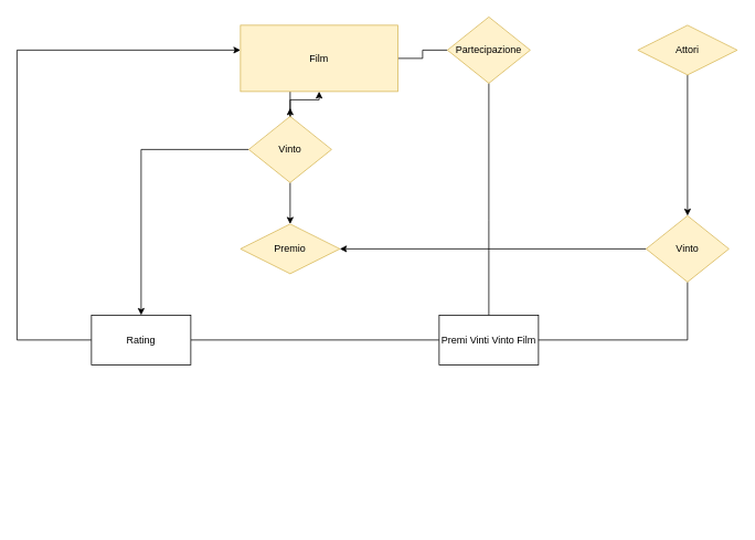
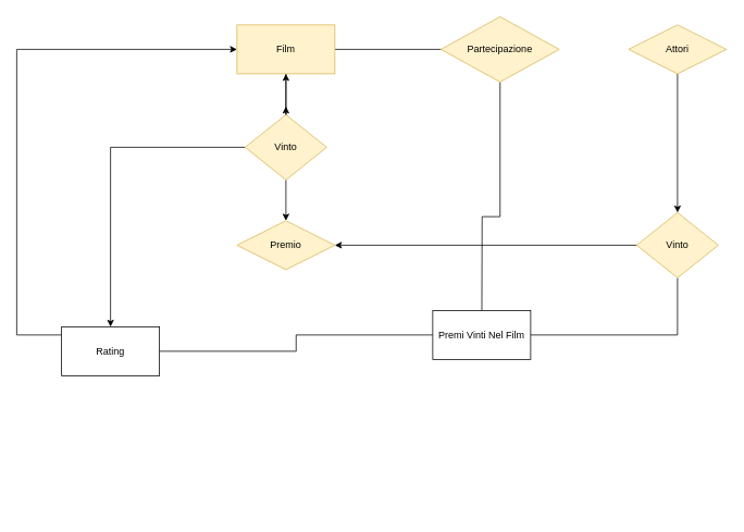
  <mxCell id="0" />
  <mxCell id="1" parent="0" />
  <mxCell id="2" style="edgeStyle=orthogonalEdgeStyle;rounded=0;orthogonalLoop=1;jettySize=auto;html=1;endArrow=none;endFill=0;" edge="1" parent="1" source="4" target="6"><mxGeometry relative="1" as="geometry"><mxPoint x="500" y="60" as="targetPoint" /></mxGeometry></mxCell>
  <mxCell id="3" style="edgeStyle=orthogonalEdgeStyle;rounded=0;orthogonalLoop=1;jettySize=auto;html=1;" edge="1" parent="1" source="4"><mxGeometry relative="1" as="geometry"><mxPoint x="350" y="130" as="targetPoint" /><Array as="points"><mxPoint x="350" y="160" /><mxPoint x="350" y="160" /></Array></mxGeometry></mxCell>
- <mxCell id="4" value="&lt;font style=&quot;font-size: 12px;&quot;&gt;Film&lt;/font&gt;" style="rounded=0;whiteSpace=wrap;html=1;fillColor=#fff2cc;strokeColor=#d6b656;" vertex="1" parent="1"><mxGeometry x="290" y="30" width="190" height="80" as="geometry" /></mxCell>
+ <mxCell id="4" value="&lt;font style=&quot;font-size: 12px;&quot;&gt;Film&lt;/font&gt;" style="rounded=0;whiteSpace=wrap;html=1;fillColor=#fff2cc;strokeColor=#d6b656;" vertex="1" parent="1"><mxGeometry x="290" y="30" width="120" height="60" as="geometry" /></mxCell>
  <mxCell id="5" style="edgeStyle=orthogonalEdgeStyle;rounded=0;orthogonalLoop=1;jettySize=auto;html=1;" edge="1" parent="1" source="6"><mxGeometry relative="1" as="geometry"><mxPoint x="590" y="430" as="targetPoint" /></mxGeometry></mxCell>
- <mxCell id="6" value="Partecipazione" style="rhombus;whiteSpace=wrap;html=1;fillColor=#fff2cc;strokeColor=#d6b656;" vertex="1" parent="1"><mxGeometry x="540" y="20" width="100" height="80" as="geometry" /></mxCell>
+ <mxCell id="6" value="Partecipazione" style="rhombus;whiteSpace=wrap;html=1;fillColor=#fff2cc;strokeColor=#d6b656;" vertex="1" parent="1"><mxGeometry x="540" y="20" width="145" height="80" as="geometry" /></mxCell>
  <mxCell id="7" style="edgeStyle=orthogonalEdgeStyle;rounded=0;orthogonalLoop=1;jettySize=auto;html=1;" edge="1" parent="1" source="8" target="17"><mxGeometry relative="1" as="geometry"><mxPoint x="830" y="250" as="targetPoint" /></mxGeometry></mxCell>
  <mxCell id="8" value="Attori" style="rhombus;whiteSpace=wrap;html=1;fillColor=#fff2cc;strokeColor=#d6b656;" vertex="1" parent="1"><mxGeometry x="770" y="30" width="120" height="60" as="geometry" /></mxCell>
  <mxCell id="9" value="Premio" style="rhombus;whiteSpace=wrap;html=1;fillColor=#fff2cc;strokeColor=#d6b656;" vertex="1" parent="1"><mxGeometry x="290" y="270" width="120" height="60" as="geometry" /></mxCell>
  <mxCell id="10" style="edgeStyle=orthogonalEdgeStyle;rounded=0;orthogonalLoop=1;jettySize=auto;html=1;strokeColor=none;" edge="1" parent="1"><mxGeometry relative="1" as="geometry"><mxPoint x="340" y="630" as="targetPoint" /><mxPoint x="500" y="510" as="sourcePoint" /></mxGeometry></mxCell>
  <mxCell id="11" style="edgeStyle=orthogonalEdgeStyle;rounded=0;orthogonalLoop=1;jettySize=auto;html=1;" edge="1" parent="1" source="14" target="9"><mxGeometry relative="1" as="geometry" /></mxCell>
  <mxCell id="12" value="" style="edgeStyle=orthogonalEdgeStyle;rounded=0;orthogonalLoop=1;jettySize=auto;html=1;" edge="1" parent="1" source="14" target="4"><mxGeometry relative="1" as="geometry" /></mxCell>
  <mxCell id="13" style="edgeStyle=orthogonalEdgeStyle;rounded=0;orthogonalLoop=1;jettySize=auto;html=1;" edge="1" parent="1" source="14" target="21"><mxGeometry relative="1" as="geometry" /></mxCell>
  <mxCell id="14" value="Vinto" style="rhombus;whiteSpace=wrap;html=1;fillColor=#fff2cc;strokeColor=#d6b656;" vertex="1" parent="1"><mxGeometry x="300" y="140" width="100" height="80" as="geometry" /></mxCell>
  <mxCell id="15" style="edgeStyle=orthogonalEdgeStyle;rounded=0;orthogonalLoop=1;jettySize=auto;html=1;" edge="1" parent="1" source="17" target="9"><mxGeometry relative="1" as="geometry" /></mxCell>
  <mxCell id="16" style="edgeStyle=orthogonalEdgeStyle;rounded=0;orthogonalLoop=1;jettySize=auto;html=1;" edge="1" parent="1" source="17"><mxGeometry relative="1" as="geometry"><mxPoint x="640" y="410" as="targetPoint" /><Array as="points"><mxPoint x="830" y="410" /><mxPoint x="640" y="410" /><mxPoint x="640" y="420" /></Array></mxGeometry></mxCell>
  <mxCell id="17" value="Vinto" style="rhombus;whiteSpace=wrap;html=1;fillColor=#fff2cc;strokeColor=#d6b656;" vertex="1" parent="1"><mxGeometry x="780" y="260" width="100" height="80" as="geometry" /></mxCell>
  <mxCell id="18" style="edgeStyle=orthogonalEdgeStyle;rounded=0;orthogonalLoop=1;jettySize=auto;html=1;endArrow=none;" edge="1" parent="1" source="19" target="21"><mxGeometry relative="1" as="geometry" /></mxCell>
- <mxCell id="19" value="Premi Vinti Vinto Film" style="rounded=0;whiteSpace=wrap;html=1;" vertex="1" parent="1"><mxGeometry x="530" y="380" width="120" height="60" as="geometry" /></mxCell>
+ <mxCell id="19" value="Premi Vinti Nel Film" style="rounded=0;whiteSpace=wrap;html=1;" vertex="1" parent="1"><mxGeometry x="530" y="380" width="120" height="60" as="geometry" /></mxCell>
  <mxCell id="20" style="edgeStyle=orthogonalEdgeStyle;rounded=0;orthogonalLoop=1;jettySize=auto;html=1;" edge="1" parent="1" source="21" target="4"><mxGeometry relative="1" as="geometry"><mxPoint x="190" y="10" as="targetPoint" /><Array as="points"><mxPoint x="20" y="410" /><mxPoint x="20" y="60" /></Array></mxGeometry></mxCell>
- <mxCell id="21" value="Rating" style="whiteSpace=wrap;html=1;" vertex="1" parent="1"><mxGeometry x="110" y="380" width="120" height="60" as="geometry" /></mxCell>
+ <mxCell id="21" value="Rating" style="whiteSpace=wrap;html=1;" vertex="1" parent="1"><mxGeometry x="75" y="400" width="120" height="60" as="geometry" /></mxCell>
